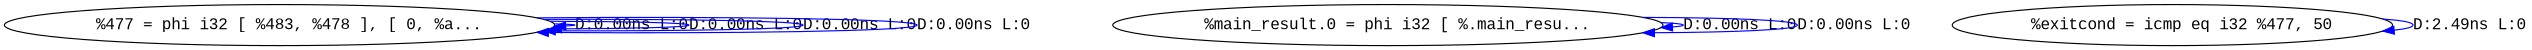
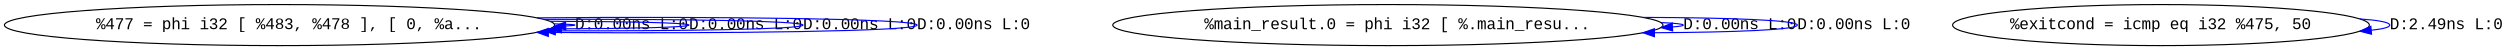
  digraph {
    fontname="Liberation Mono"
    node [fontname="Liberation Mono"]
    edge [color=blue fontname="Liberation Mono"]
    n1 [label="  %477 = phi i32 [ %483, %478 ], [ 0, %a..."]
    n2 [label="  %main_result.0 = phi i32 [ %.main_resu..."]
-   n3 [label="  %exitcond = icmp eq i32 %477, 50"]
+   n3 [label="%exitcond = icmp eq i32 %475, 50"]
    n1 -> n1 [label="D:0.00ns L:0"]
    n1 -> n1 [label="D:0.00ns L:0"]
    n1 -> n1 [label="D:0.00ns L:0"]
    n1 -> n1 [label="D:0.00ns L:0"]
    n2 -> n2 [label="D:0.00ns L:0"]
    n2 -> n2 [label="D:0.00ns L:0"]
    n3 -> n3 [label="D:2.49ns L:0"]
  }
